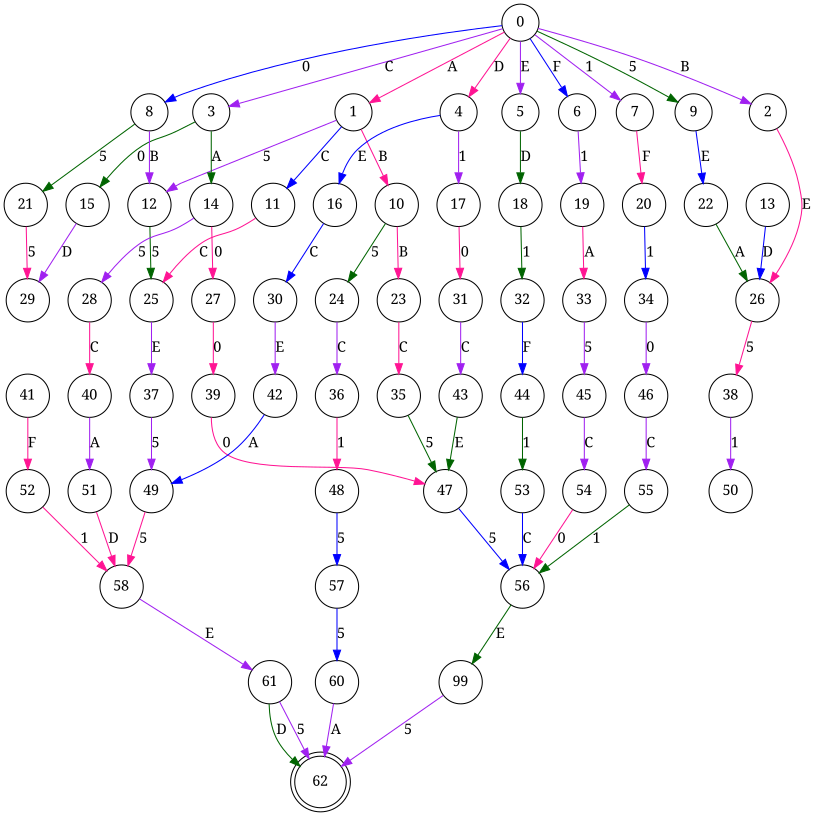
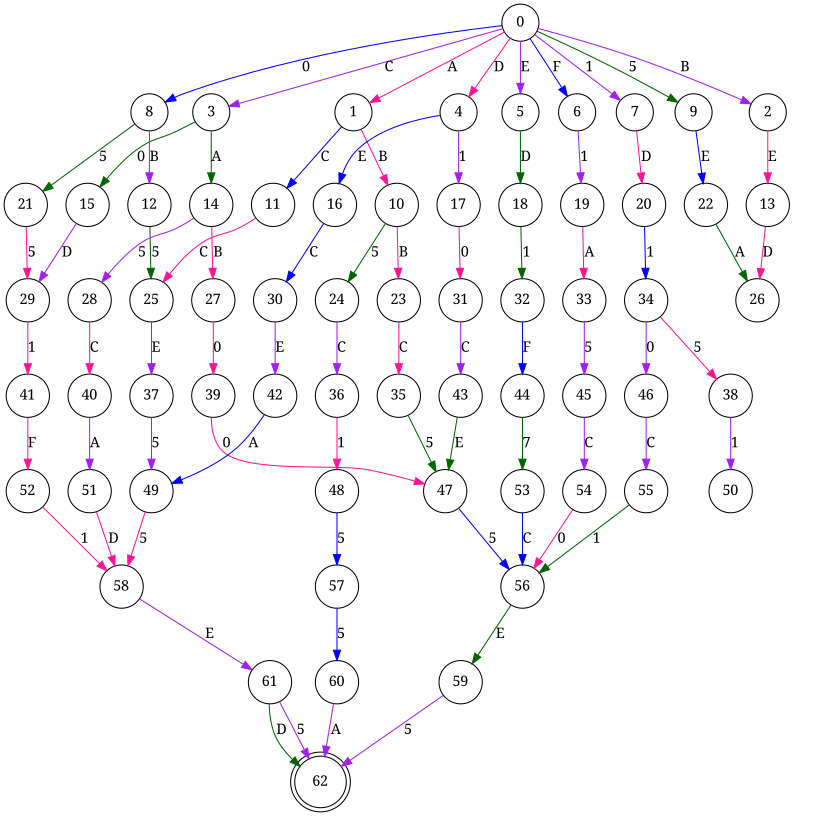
  digraph {
    fontname="Noto Serif"
    node [fontname="Noto Serif" shape=circle]
    edge [color=purple fontname="Noto Serif"]
    n1 [label=0]
    n2 [label=1]
    n3 [label=2]
    n4 [label=3]
    n5 [label=4]
    n6 [label=5]
    n7 [label=6]
    n8 [label=7]
    n9 [label=8]
    n10 [label=9]
    n11 [label=10]
    n12 [label=11]
    n13 [label=12]
    n14 [label=13]
    n15 [label=14]
    n16 [label=15]
    n17 [label=16]
    n18 [label=17]
    n19 [label=18]
    n20 [label=19]
    n21 [label=20]
    n22 [label=21]
    n23 [label=22]
    n24 [label=23]
    n25 [label=24]
    n26 [label=25]
    n27 [label=26]
    n28 [label=27]
    n29 [label=28]
    n30 [label=29]
    n31 [label=30]
    n32 [label=31]
    n33 [label=32]
    n34 [label=33]
    n35 [label=34]
    n36 [label=35]
    n37 [label=36]
    n38 [label=37]
    n39 [label=38]
    n40 [label=39]
    n41 [label=40]
    n42 [label=41]
    n43 [label=42]
    n44 [label=43]
    n45 [label=44]
    n46 [label=45]
    n47 [label=46]
    n48 [label=47]
    n49 [label=48]
    n50 [label=49]
    n51 [label=50]
    n52 [label=51]
    n53 [label=52]
    n54 [label=53]
    n55 [label=54]
    n56 [label=55]
    n57 [label=56]
    n58 [label=57]
    n59 [label=58]
-   n60 [label=99]
+   n60 [label=59]
    n61 [label=60]
    n62 [label=61]
    n63 [label=62 peripheries=2]
    n1 -> n2 [color=deeppink label=A]
    n1 -> n3 [label=B]
    n1 -> n4 [label=C]
    n1 -> n5 [color=deeppink label=D]
    n1 -> n6 [label=E]
    n1 -> n7 [color=blue label=F]
    n1 -> n8 [label=1]
    n1 -> n9 [color=blue label=0]
    n1 -> n10 [color=darkgreen label=5]
    n2 -> n11 [color=deeppink label=B]
    n2 -> n12 [color=blue label=C]
-   n2 -> n13 [label=5]
-   n3 -> n27 [color=deeppink label=E]
+   n3 -> n14 [color=deeppink label=E]
    n4 -> n15 [color=darkgreen label=A]
    n4 -> n16 [color=darkgreen label=0]
    n5 -> n17 [color=blue label=E]
    n5 -> n18 [label=1]
    n6 -> n19 [color=darkgreen label=D]
    n7 -> n20 [label=1]
-   n8 -> n21 [color=deeppink label=F]
+   n8 -> n21 [color=deeppink label=D]
    n9 -> n13 [label=B]
    n9 -> n22 [color=darkgreen label=5]
    n10 -> n23 [color=blue label=E]
    n11 -> n24 [color=deeppink label=B]
    n11 -> n25 [color=darkgreen label=5]
    n12 -> n26 [color=deeppink label=C]
    n13 -> n26 [color=darkgreen label=5]
-   n14 -> n27 [color=blue label=D]
-   n15 -> n28 [color=deeppink label=0]
+   n14 -> n27 [color=deeppink label=D]
+   n15 -> n28 [color=deeppink label=B]
    n15 -> n29 [label=5]
    n16 -> n30 [label=D]
    n17 -> n31 [color=blue label=C]
    n18 -> n32 [color=deeppink label=0]
    n19 -> n33 [color=darkgreen label=1]
    n20 -> n34 [color=deeppink label=A]
    n21 -> n35 [color=blue label=1]
    n22 -> n30 [color=deeppink label=5]
    n23 -> n27 [color=darkgreen label=A]
    n24 -> n36 [color=deeppink label=C]
    n25 -> n37 [label=C]
    n26 -> n38 [label=E]
-   n27 -> n39 [color=deeppink label=5]
+   n35 -> n39 [color=deeppink label=5]
    n28 -> n40 [color=deeppink label=0]
    n29 -> n41 [color=deeppink label=C]
+   n30 -> n42 [color=deeppink label=1]
    n31 -> n43 [label=E]
    n32 -> n44 [label=C]
    n33 -> n45 [color=blue label=F]
    n34 -> n46 [label=5]
    n35 -> n47 [label=0]
    n36 -> n48 [color=darkgreen label=5]
    n37 -> n49 [color=deeppink label=1]
    n38 -> n50 [label=5]
    n39 -> n51 [label=1]
    n40 -> n48 [color=deeppink label=0]
    n41 -> n52 [label=A]
    n42 -> n53 [color=deeppink label=F]
    n43 -> n50 [color=blue label=A]
    n44 -> n48 [color=darkgreen label=E]
-   n45 -> n54 [color=darkgreen label=1]
+   n45 -> n54 [color=darkgreen label=7]
    n46 -> n55 [label=C]
    n47 -> n56 [label=C]
    n48 -> n57 [color=blue label=5]
    n49 -> n58 [color=blue label=5]
    n50 -> n59 [color=deeppink label=5]
    n52 -> n59 [color=deeppink label=D]
    n53 -> n59 [color=deeppink label=1]
    n54 -> n57 [color=blue label=C]
    n55 -> n57 [color=deeppink label=0]
    n56 -> n57 [color=darkgreen label=1]
    n57 -> n60 [color=darkgreen label=E]
    n58 -> n61 [color=blue label=5]
    n59 -> n62 [label=E]
    n60 -> n63 [label=5]
    n61 -> n63 [label=A]
    n62 -> n63 [label=5]
    n62 -> n63 [color=darkgreen label=D]
  }
